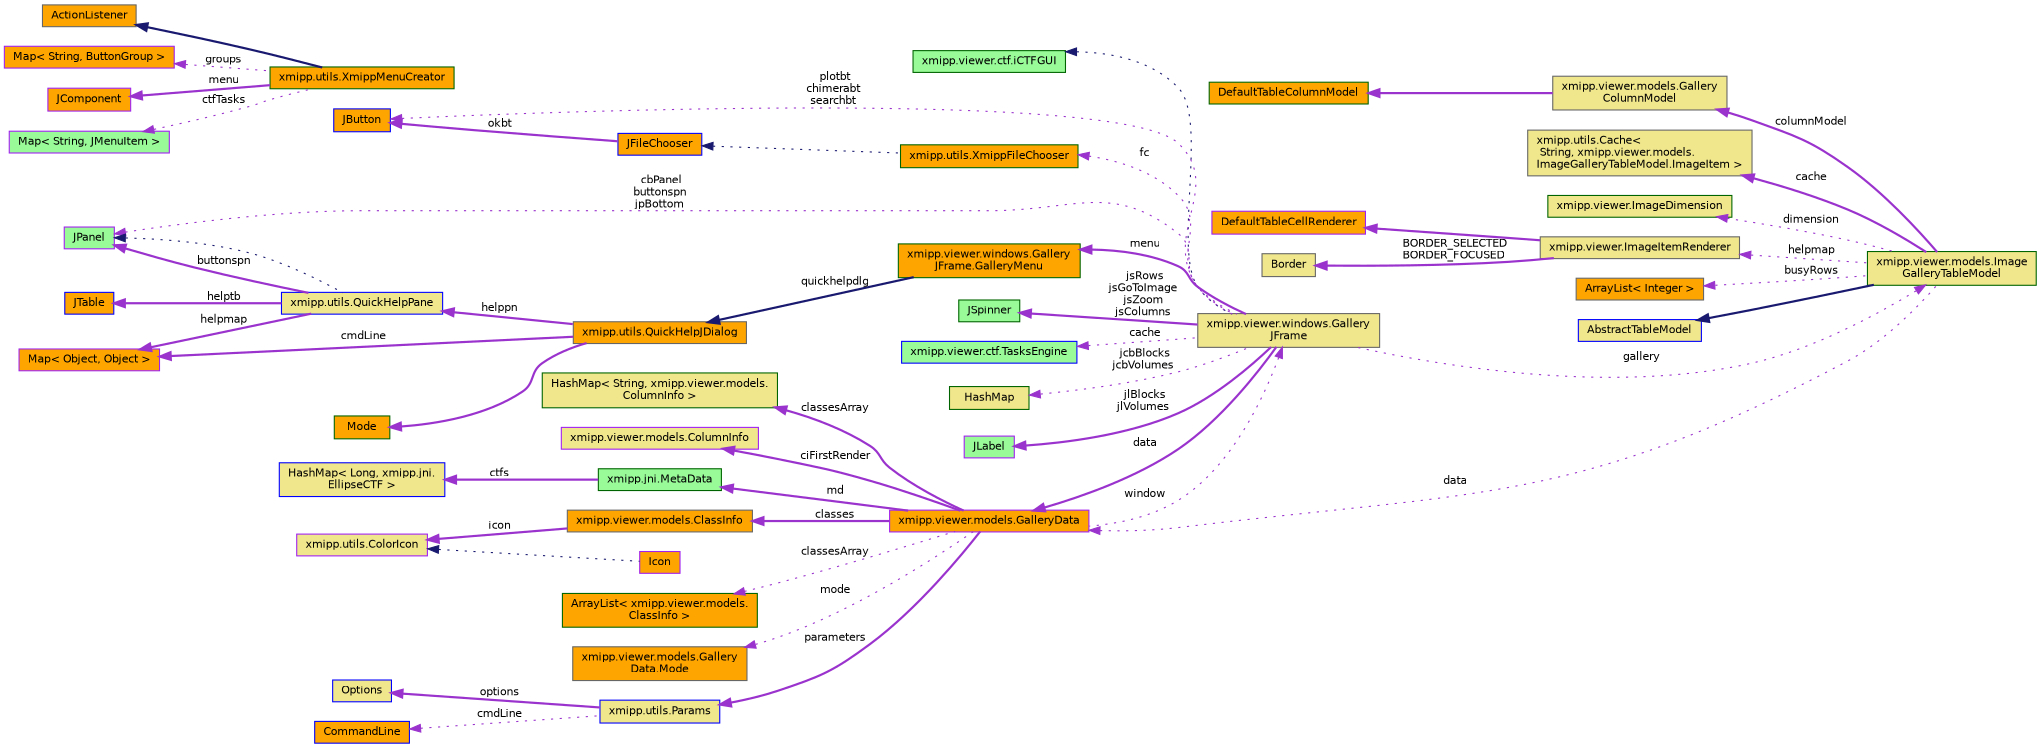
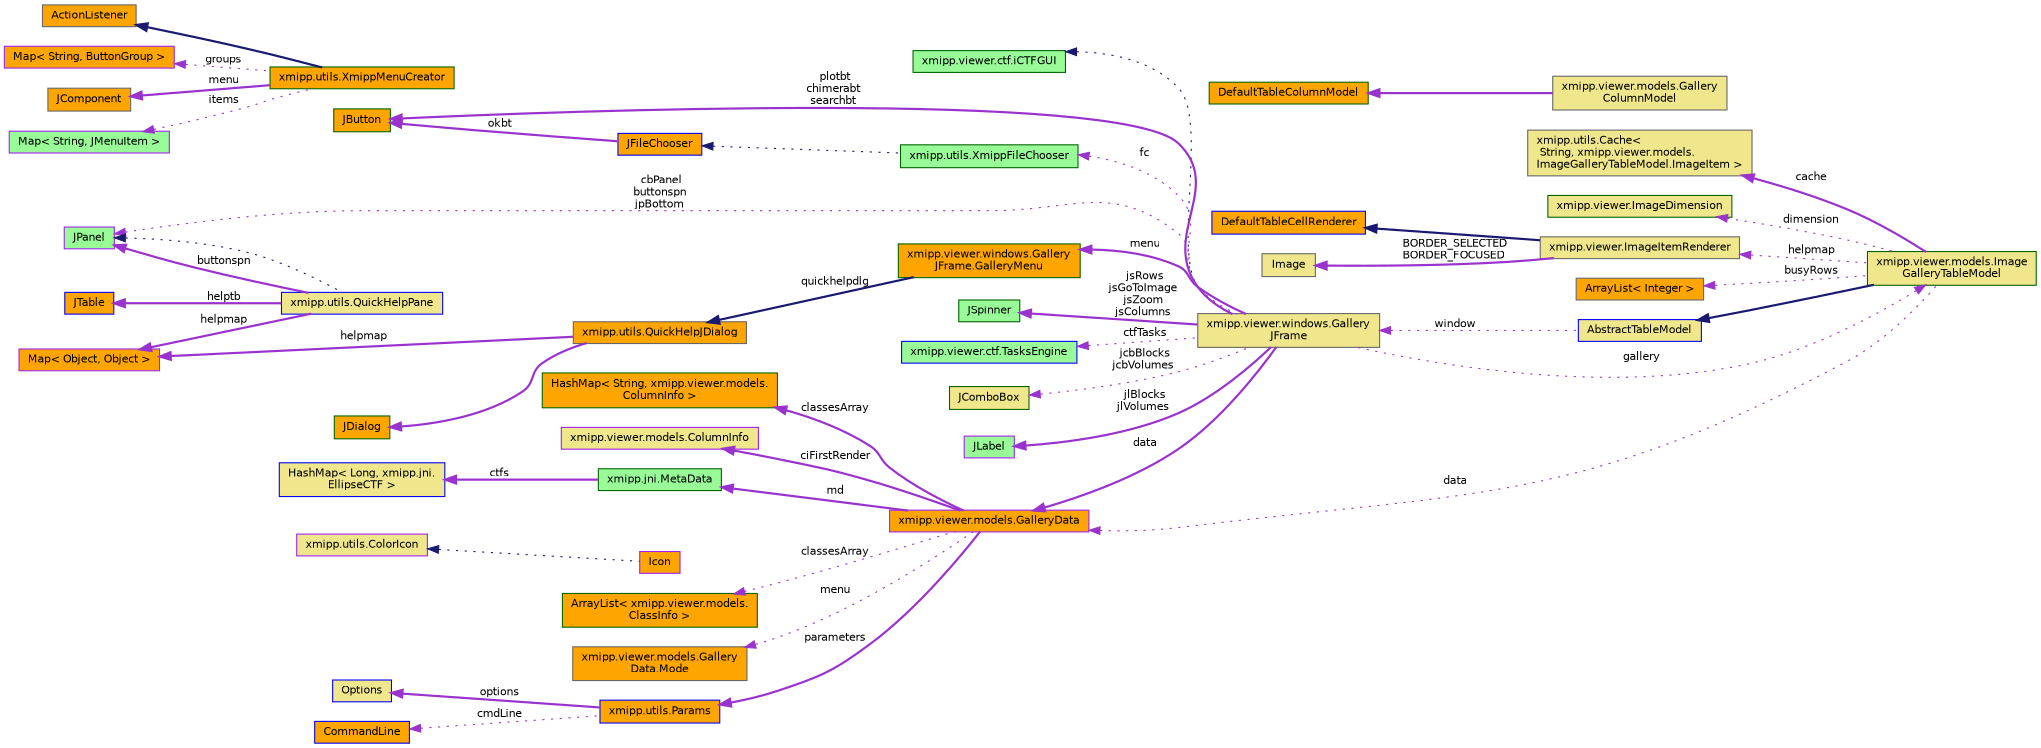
  digraph {
    rankdir=LR
    node [color=darkgreen fillcolor=orange fontname=Helvetica fontsize=10 shape=record style=filled]
    edge [color=darkorchid3 dir=back fontname=Helvetica fontsize=10 labelfontname=Helvetica labelfontsize=10 style=bold]
    n1 [color=purple fontcolor=black height=0.2 label="xmipp.viewer.models.GalleryData" width=0.4]
    n2 [color=gray40 fillcolor=khaki height=0.2 label="xmipp.viewer.windows.Gallery\lJFrame" width=0.4]
    n3 [fillcolor=khaki height=0.2 label="xmipp.viewer.models.Image\lGalleryTableModel" width=0.4]
-   n4 [fillcolor=khaki height=0.2 label="HashMap\< String, xmipp.viewer.models.\lColumnInfo \>" width=0.4]
+   n4 [height=0.2 label="HashMap\< String, xmipp.viewer.models.\lColumnInfo \>" width=0.4]
    n5 [fillcolor=palegreen height=0.2 label="xmipp.viewer.ctf.iCTFGUI" width=0.4]
-   n6 [color=blue height=0.2 label=JButton width=0.4]
+   n6 [height=0.2 label=JButton width=0.4]
    n7 [color=blue height=0.2 label=JFileChooser width=0.4]
    n8 [color=gray40 height=0.2 label="xmipp.utils.QuickHelpJDialog" width=0.4]
    n9 [height=0.2 label="xmipp.viewer.windows.Gallery\lJFrame.GalleryMenu" width=0.4]
    n10 [fillcolor=palegreen height=0.2 label=JSpinner width=0.4]
-   n11 [height=0.2 label="xmipp.utils.XmippFileChooser" width=0.4]
+   n11 [fillcolor=palegreen height=0.2 label="xmipp.utils.XmippFileChooser" width=0.4]
    n12 [color=blue fillcolor=khaki height=0.2 label=AbstractTableModel width=0.4]
    n13 [color=gray40 fillcolor=khaki height=0.2 label="xmipp.viewer.models.Gallery\lColumnModel" width=0.4]
    n14 [height=0.2 label=DefaultTableColumnModel width=0.4]
    n15 [color=gray40 fillcolor=khaki height=0.2 label="xmipp.utils.Cache\<\l String, xmipp.viewer.models.\lImageGalleryTableModel.ImageItem \>" width=0.4]
    n16 [fillcolor=khaki height=0.2 label="xmipp.viewer.ImageDimension" width=0.4]
    n17 [color=gray40 fillcolor=khaki height=0.2 label="xmipp.viewer.ImageItemRenderer" width=0.4]
-   n18 [color=purple height=0.2 label=DefaultTableCellRenderer width=0.4]
-   n19 [color=gray40 fillcolor=khaki height=0.2 label=Border width=0.4]
+   n18 [color=blue height=0.2 label=DefaultTableCellRenderer width=0.4]
+   n19 [color=gray40 fillcolor=khaki height=0.2 label=Image width=0.4]
    n20 [color=gray40 height=0.2 label="ArrayList\< Integer \>" width=0.4]
    n21 [color=blue fillcolor=palegreen height=0.2 label="xmipp.viewer.ctf.TasksEngine" width=0.4]
-   n22 [fillcolor=khaki height=0.2 label=HashMap width=0.4]
+   n22 [fillcolor=khaki height=0.2 label=JComboBox width=0.4]
    n23 [color=purple fillcolor=palegreen height=0.2 label=JLabel width=0.4]
    n24 [color=purple fillcolor=palegreen height=0.2 label=JPanel width=0.4]
    n25 [color=blue fillcolor=khaki height=0.2 label="xmipp.utils.QuickHelpPane" width=0.4]
    n26 [height=0.2 label="xmipp.utils.XmippMenuCreator" width=0.4]
    n27 [color=gray40 height=0.2 label=ActionListener width=0.4]
    n28 [color=purple height=0.2 label="Map\< String, ButtonGroup \>" width=0.4]
-   n29 [color=purple height=0.2 label=JComponent width=0.4]
+   n29 [color=gray40 height=0.2 label=JComponent width=0.4]
    n30 [color=purple fillcolor=palegreen height=0.2 label="Map\< String, JMenuItem \>" width=0.4]
-   n31 [height=0.2 label=Mode width=0.4]
+   n31 [height=0.2 label=JDialog width=0.4]
    n32 [color=blue height=0.2 label=JTable width=0.4]
    n33 [color=purple height=0.2 label="Map\< Object, Object \>" width=0.4]
    n34 [color=purple fillcolor=khaki height=0.2 label="xmipp.viewer.models.ColumnInfo" width=0.4]
    n35 [fillcolor=palegreen height=0.2 label="xmipp.jni.MetaData" width=0.4]
    n36 [color=blue fillcolor=khaki height=0.2 label="HashMap\< Long, xmipp.jni.\lEllipseCTF \>" width=0.4]
-   n37 [color=gray40 height=0.2 label="xmipp.viewer.models.ClassInfo" width=0.4]
    n38 [color=purple fillcolor=khaki height=0.2 label="xmipp.utils.ColorIcon" width=0.4]
    n39 [color=purple height=0.2 label=Icon width=0.4]
    n40 [height=0.2 label="ArrayList\< xmipp.viewer.models.\lClassInfo \>" width=0.4]
    n41 [color=gray40 height=0.2 label="xmipp.viewer.models.Gallery\lData.Mode" width=0.4]
-   n42 [color=blue fillcolor=khaki height=0.2 label="xmipp.utils.Params" width=0.4]
+   n42 [color=blue height=0.2 label="xmipp.utils.Params" width=0.4]
    n43 [color=blue fillcolor=khaki height=0.2 label=Options width=0.4]
    n44 [color=blue height=0.2 label=CommandLine width=0.4]
    n1 -> n2 [label=" data"]
    n1 -> n3 [label=" data" style=dotted]
-   n2 -> n1 [label=" window" style=dotted]
+   n2 -> n12 [label=" window" style=dotted]
    n3 -> n2 [label=" gallery" style=dotted]
    n4 -> n1 [label=" classesArray"]
    n5 -> n2 [color=midnightblue style=dotted]
-   n6 -> n2 [label=" plotbt\nchimerabt\nsearchbt" style=dotted]
+   n6 -> n2 [label=" plotbt\nchimerabt\nsearchbt"]
    n6 -> n7 [label=" okbt"]
    n7 -> n11 [color=midnightblue style=dotted]
    n8 -> n9 [color=midnightblue label=" quickhelpdlg"]
    n9 -> n2 [label=" menu"]
    n10 -> n2 [label=" jsRows\njsGoToImage\njsZoom\njsColumns"]
    n11 -> n2 [label=" fc" style=dotted]
    n12 -> n3 [color=midnightblue]
-   n13 -> n3 [label=" columnModel"]
    n14 -> n13
    n15 -> n3 [label=" cache"]
    n16 -> n3 [label=" dimension" style=dotted]
    n17 -> n3 [label=" helpmap" style=dotted]
-   n18 -> n17
+   n18 -> n17 [color=midnightblue]
    n19 -> n17 [label=" BORDER_SELECTED\nBORDER_FOCUSED"]
    n20 -> n3 [label=" busyRows" style=dotted]
-   n21 -> n2 [label=" cache" style=dotted]
+   n21 -> n2 [label=" ctfTasks" style=dotted]
    n22 -> n2 [label=" jcbBlocks\njcbVolumes" style=dotted]
    n23 -> n2 [label=" jlBlocks\njlVolumes"]
    n24 -> n2 [label=" cbPanel\nbuttonspn\njpBottom" style=dotted]
    n24 -> n25 [color=midnightblue style=dotted]
    n24 -> n25 [label=" buttonspn"]
-   n25 -> n8 [label=" helppn"]
    n27 -> n26 [color=midnightblue]
    n28 -> n26 [label=" groups" style=dotted]
    n29 -> n26 [label=" menu"]
-   n30 -> n26 [label=" ctfTasks" style=dotted]
+   n30 -> n26 [label=" items" style=dotted]
    n31 -> n8
    n32 -> n25 [label=" helptb"]
-   n33 -> n8 [label=" cmdLine"]
+   n33 -> n8 [label=" helpmap"]
    n33 -> n25 [label=" helpmap"]
    n34 -> n1 [label=" ciFirstRender"]
    n35 -> n1 [label=" md"]
    n36 -> n35 [label=" ctfs"]
-   n37 -> n1 [label=" classes"]
-   n38 -> n37 [label=" icon"]
    n38 -> n39 [color=midnightblue style=dotted]
    n40 -> n1 [label=" classesArray" style=dotted]
-   n41 -> n1 [label=" mode" style=dotted]
+   n41 -> n1 [label=" menu" style=dotted]
    n42 -> n1 [label=" parameters"]
    n43 -> n42 [label=" options"]
    n44 -> n42 [label=" cmdLine" style=dotted]
  }
